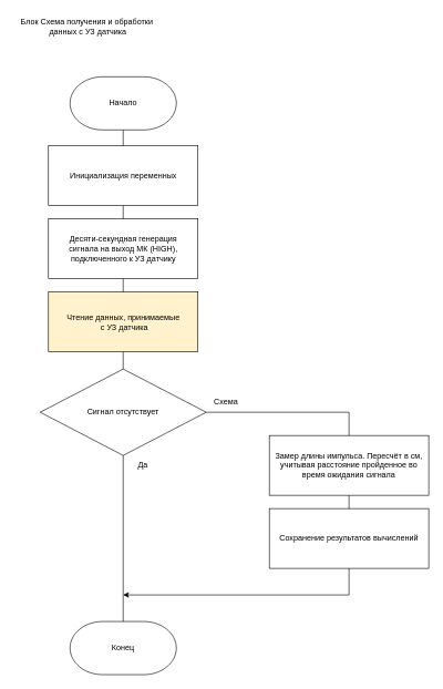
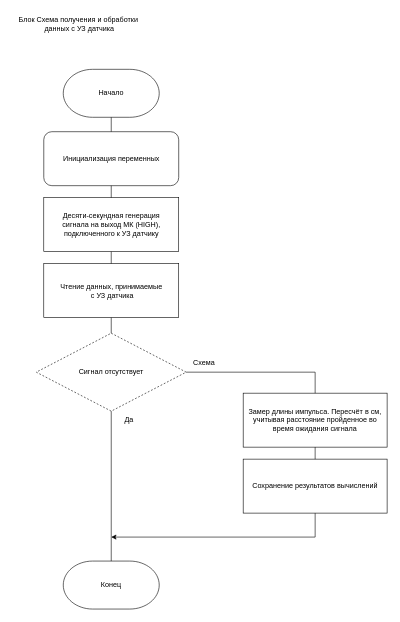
  <mxCell id="0" />
  <mxCell id="1" parent="0" />
  <mxCell id="2" value="Блок Схема получения и обработки&lt;br&gt;&amp;nbsp;данных с УЗ датчика" style="text;html=1;align=center;verticalAlign=middle;resizable=0;points=[];autosize=1;strokeColor=none;fillColor=none;" vertex="1" parent="1"><mxGeometry x="20" y="20" width="220" height="40" as="geometry" /></mxCell>
- <mxCell id="3" value="Инициализация переменных" style="rounded=0;whiteSpace=wrap;html=1;" vertex="1" parent="1"><mxGeometry x="72.5" y="219" width="225" height="90" as="geometry" /></mxCell>
+ <mxCell id="3" value="Инициализация переменных" style="whiteSpace=wrap;html=1;rounded=1;" vertex="1" parent="1"><mxGeometry x="72.5" y="219" width="225" height="90" as="geometry" /></mxCell>
  <mxCell id="4" value="Десяти-секундная генерация &lt;br&gt;сигнала на выход МК (HIGH),&lt;br&gt;подключенного к УЗ датчику" style="rounded=0;whiteSpace=wrap;html=1;" vertex="1" parent="1"><mxGeometry x="72.5" y="329" width="225" height="90" as="geometry" /></mxCell>
- <mxCell id="5" value="Сигнал отсутствует" style="rhombus;whiteSpace=wrap;html=1;" vertex="1" parent="1"><mxGeometry x="60" y="555" width="250" height="130" as="geometry" /></mxCell>
- <mxCell id="6" value="Чтение данных, принимаемые&lt;br&gt;&amp;nbsp;с УЗ датчика" style="rounded=0;whiteSpace=wrap;html=1;fillColor=#fff2cc;" vertex="1" parent="1"><mxGeometry x="72.5" y="439" width="225" height="90" as="geometry" /></mxCell>
+ <mxCell id="5" value="Сигнал отсутствует" style="rhombus;whiteSpace=wrap;html=1;dashed=1;" vertex="1" parent="1"><mxGeometry x="60" y="555" width="250" height="130" as="geometry" /></mxCell>
+ <mxCell id="6" value="Чтение данных, принимаемые&lt;br&gt;&amp;nbsp;с УЗ датчика" style="rounded=0;whiteSpace=wrap;html=1;" vertex="1" parent="1"><mxGeometry x="72.5" y="439" width="225" height="90" as="geometry" /></mxCell>
  <mxCell id="7" value="Начало" style="strokeWidth=1;html=1;shape=mxgraph.flowchart.terminator;whiteSpace=wrap;" vertex="1" parent="1"><mxGeometry x="105" y="115" width="160" height="80" as="geometry" /></mxCell>
  <mxCell id="8" value="Конец" style="strokeWidth=1;html=1;shape=mxgraph.flowchart.terminator;whiteSpace=wrap;" vertex="1" parent="1"><mxGeometry x="105" y="935" width="160" height="80" as="geometry" /></mxCell>
  <mxCell id="9" value="Замер длины импульса. Пересчёт в см, учитывая расстояние&amp;nbsp;пройденное во время ожидания сигнала" style="rounded=0;whiteSpace=wrap;html=1;" vertex="1" parent="1"><mxGeometry x="405" y="655" width="240" height="90" as="geometry" /></mxCell>
  <mxCell id="10" value="" style="endArrow=none;html=1;rounded=0;entryX=0.5;entryY=1;entryDx=0;entryDy=0;entryPerimeter=0;exitX=0.5;exitY=0;exitDx=0;exitDy=0;" edge="1" parent="1" source="3" target="7"><mxGeometry width="50" height="50" relative="1" as="geometry"><mxPoint x="115" y="345" as="sourcePoint" /><mxPoint x="165" y="295" as="targetPoint" /></mxGeometry></mxCell>
  <mxCell id="11" value="" style="endArrow=none;html=1;rounded=0;entryX=0.5;entryY=1;entryDx=0;entryDy=0;exitX=0.5;exitY=0;exitDx=0;exitDy=0;" edge="1" parent="1" source="4" target="3"><mxGeometry width="50" height="50" relative="1" as="geometry"><mxPoint x="195" y="229" as="sourcePoint" /><mxPoint x="195" y="209" as="targetPoint" /></mxGeometry></mxCell>
  <mxCell id="12" value="" style="endArrow=none;html=1;rounded=0;entryX=0.5;entryY=1;entryDx=0;entryDy=0;exitX=0.5;exitY=0;exitDx=0;exitDy=0;" edge="1" parent="1" source="6" target="4"><mxGeometry width="50" height="50" relative="1" as="geometry"><mxPoint x="195" y="339" as="sourcePoint" /><mxPoint x="195" y="319" as="targetPoint" /></mxGeometry></mxCell>
  <mxCell id="13" value="" style="endArrow=none;html=1;rounded=0;entryX=0.5;entryY=1;entryDx=0;entryDy=0;exitX=0.5;exitY=0;exitDx=0;exitDy=0;" edge="1" parent="1" source="5" target="6"><mxGeometry width="50" height="50" relative="1" as="geometry"><mxPoint x="195" y="445" as="sourcePoint" /><mxPoint x="195" y="425" as="targetPoint" /></mxGeometry></mxCell>
  <mxCell id="14" value="" style="endArrow=none;html=1;rounded=0;entryX=1;entryY=0.5;entryDx=0;entryDy=0;exitX=0.5;exitY=0;exitDx=0;exitDy=0;" edge="1" parent="1" source="9" target="5"><mxGeometry width="50" height="50" relative="1" as="geometry"><mxPoint x="235" y="725" as="sourcePoint" /><mxPoint x="285" y="675" as="targetPoint" /><Array as="points"><mxPoint x="525" y="620" /></Array></mxGeometry></mxCell>
  <mxCell id="15" value="" style="endArrow=none;html=1;rounded=0;entryX=0.5;entryY=1;entryDx=0;entryDy=0;exitX=0.5;exitY=0;exitDx=0;exitDy=0;exitPerimeter=0;" edge="1" parent="1" source="8" target="5"><mxGeometry width="50" height="50" relative="1" as="geometry"><mxPoint x="235" y="725" as="sourcePoint" /><mxPoint x="285" y="675" as="targetPoint" /></mxGeometry></mxCell>
  <mxCell id="16" value="Да" style="text;html=1;strokeColor=none;fillColor=none;align=center;verticalAlign=middle;whiteSpace=wrap;rounded=0;" vertex="1" parent="1"><mxGeometry x="185" y="685" width="60" height="30" as="geometry" /></mxCell>
  <mxCell id="17" value="Схема" style="text;html=1;strokeColor=none;fillColor=none;align=center;verticalAlign=middle;whiteSpace=wrap;rounded=0;" vertex="1" parent="1"><mxGeometry x="310" y="590" width="60" height="30" as="geometry" /></mxCell>
  <mxCell id="18" style="edgeStyle=orthogonalEdgeStyle;rounded=0;orthogonalLoop=1;jettySize=auto;html=1;" edge="1" parent="1" source="19"><mxGeometry relative="1" as="geometry"><mxPoint x="185" y="895" as="targetPoint" /><Array as="points"><mxPoint x="525" y="895" /></Array></mxGeometry></mxCell>
  <mxCell id="19" value="Сохранение результатов вычислений" style="rounded=0;whiteSpace=wrap;html=1;" vertex="1" parent="1"><mxGeometry x="405" y="765" width="240" height="90" as="geometry" /></mxCell>
  <mxCell id="20" value="" style="endArrow=none;html=1;rounded=0;entryX=0.5;entryY=1;entryDx=0;entryDy=0;exitX=0.5;exitY=0;exitDx=0;exitDy=0;" edge="1" parent="1" source="19" target="9"><mxGeometry width="50" height="50" relative="1" as="geometry"><mxPoint x="285" y="845" as="sourcePoint" /><mxPoint x="335" y="795" as="targetPoint" /></mxGeometry></mxCell>
